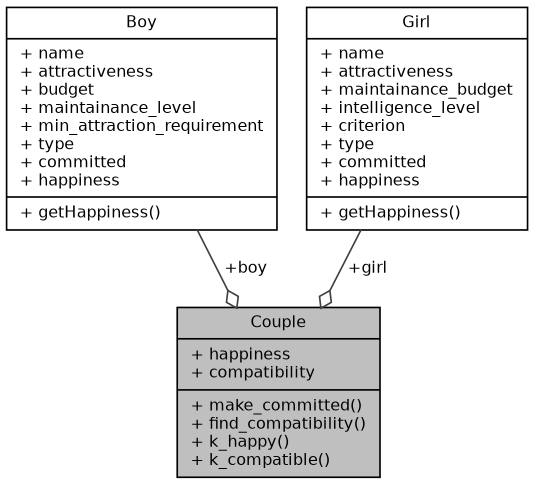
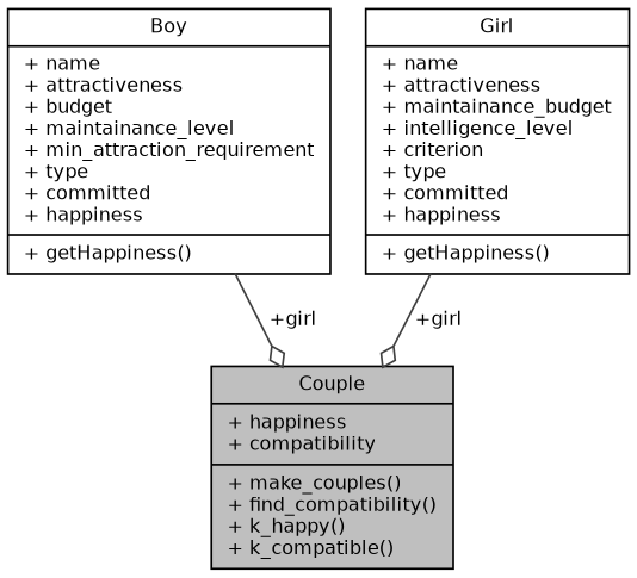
  digraph {
    node [color=black fillcolor=white fontname=Helvetica fontsize=10 shape=record style=filled]
    edge [arrowhead=odiamond color=grey25 fontname=Helvetica fontsize=10 labelfontname=Helvetica labelfontsize=10 style=solid]
-   n1 [fillcolor=grey75 fontcolor=black height=0.2 label="{Couple\n|+ happiness\l+ compatibility\l|+ make_committed()\l+ find_compatibility()\l+ k_happy()\l+ k_compatible()\l}" width=0.4]
+   n1 [fillcolor=grey75 fontcolor=black height=0.2 label="{Couple\n|+ happiness\l+ compatibility\l|+ make_couples()\l+ find_compatibility()\l+ k_happy()\l+ k_compatible()\l}" width=0.4]
    n2 [height=0.2 label="{Boy\n|+ name\l+ attractiveness\l+ budget\l+ maintainance_level\l+ min_attraction_requirement\l+ type\l+ committed\l+ happiness\l|+ getHappiness()\l}" width=0.4]
    n3 [height=0.2 label="{Girl\n|+ name\l+ attractiveness\l+ maintainance_budget\l+ intelligence_level\l+ criterion\l+ type\l+ committed\l+ happiness\l|+ getHappiness()\l}" width=0.4]
-   n2 -> n1 [label=" +boy"]
+   n2 -> n1 [label=" +girl"]
    n3 -> n1 [label=" +girl"]
  }
